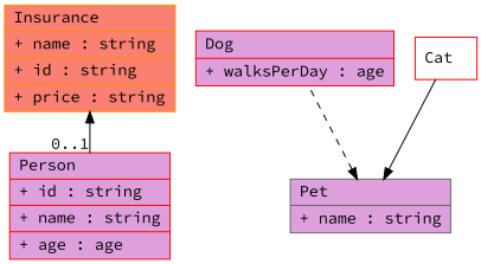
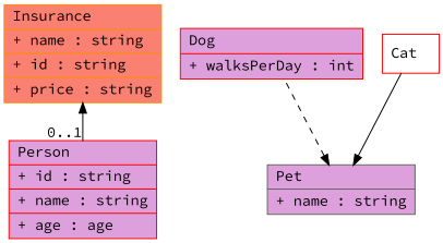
  digraph {
    fontname="Source Code Pro"
    fontsize=8
    rankdir=BT
    node [color=red fillcolor=plum fontname="Source Code Pro" shape=record style=filled]
    edge [fontname="Source Code Pro" style=solid dir=back]
    n1 [label="{Person\l|+ id : string\l|+ name : string\l|+ age : age\l}"]
    n2 [color=darkorange fillcolor=salmon label="{Insurance\l|+ name : string\l|+ id : string\l|+ price : string\l}"]
    n3 [color=gray40 label="{Pet\l|+ name : string\l}"]
-   n4 [label="{Dog\l|+ walksPerDay : age\l}"]
+   n4 [label="{Dog\l|+ walksPerDay : int\l}"]
    n5 [fillcolor=white label="{Cat\l}"]
    n1 -> n2 [taillabel="0..1" dir=""]
    n3 -> n4 [style=dashed]
    n3 -> n5
  }
